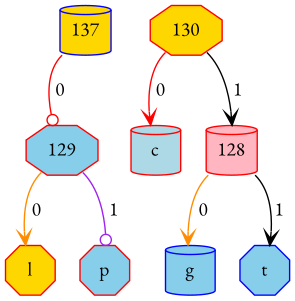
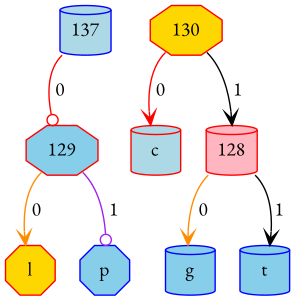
  digraph {
    fontname="EB Garamond"
    node [color=red fillcolor=skyblue fontname="EB Garamond" shape=octagon style=filled]
    edge [arrowhead=vee color=red fontname="EB Garamond" tailport=sw]
-   n1 [color=blue fillcolor=gold label=137 shape=cylinder width=0.5]
+   n1 [color=blue fillcolor=lightblue label=137 shape=cylinder width=0.5]
    n2 [label=129 width=0.5]
    n3 [fillcolor=gold label=l width=0.5]
-   n4 [label=p width=0.5]
+   n4 [color=blue label=p width=0.5]
    n5 [fillcolor=gold label=130 width=0.5]
    n6 [fillcolor=lightblue label=c shape=cylinder width=0.5]
    n7 [fillcolor=lightpink label=128 shape=cylinder width=0.5]
    n8 [color=blue label=g shape=cylinder width=0.5]
-   n9 [color=blue label=t width=0.5]
+   n9 [color=blue label=t shape=cylinder width=0.5]
    n1 -> n2 [arrowhead=odot label=" 0"]
    n2 -> n3 [color=darkorange label=" 0"]
    n2 -> n4 [arrowhead=odot color=purple label=" 1" tailport=se]
    n5 -> n6 [label=" 0"]
    n5 -> n7 [color=black label=" 1" tailport=se]
    n7 -> n8 [color=darkorange label=" 0"]
    n7 -> n9 [color=black label=" 1" tailport=se]
  }
